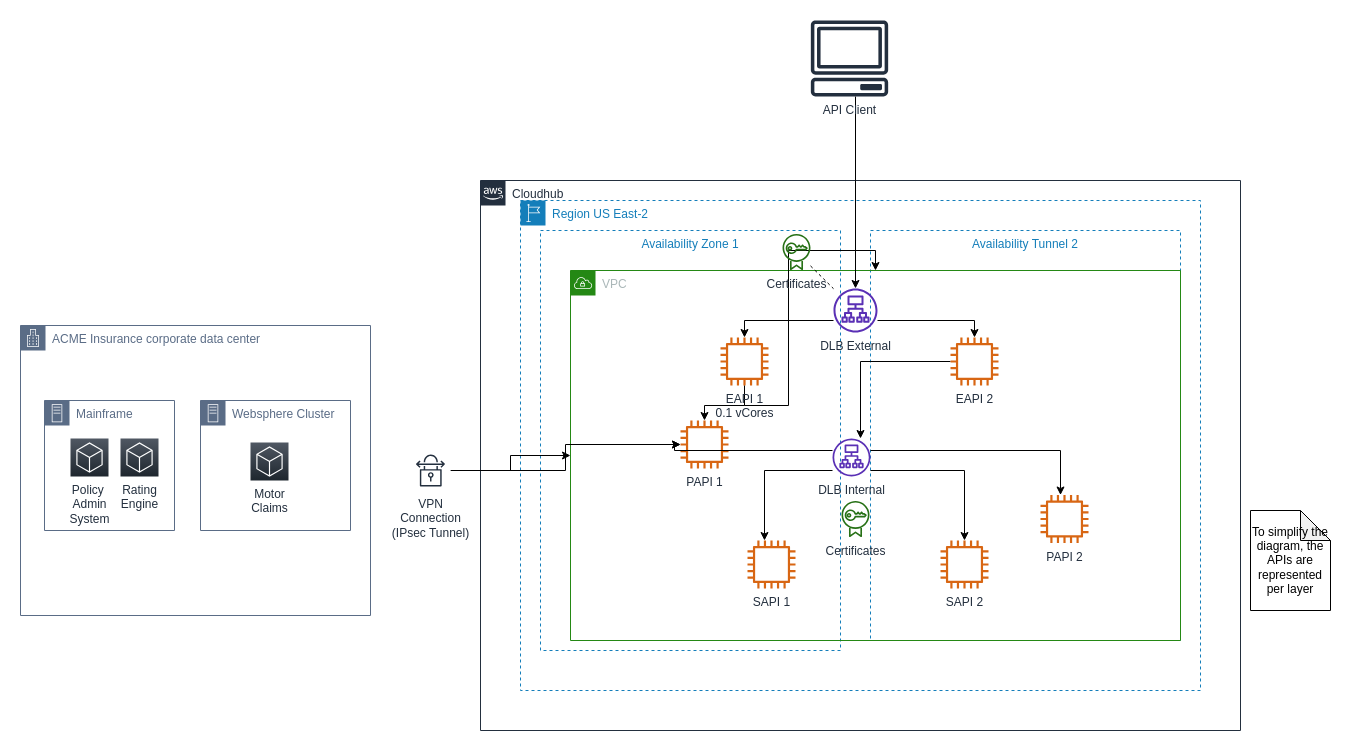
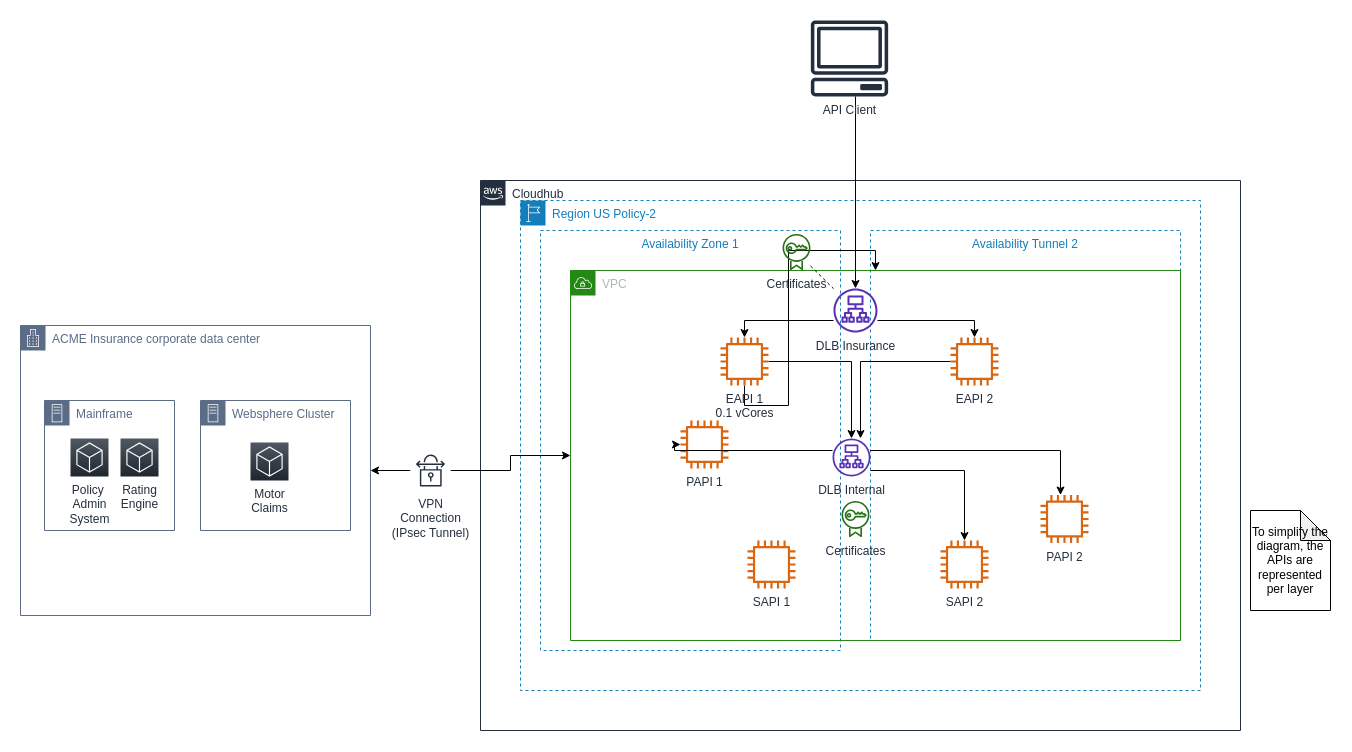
  <mxCell id="0" />
  <mxCell id="1" parent="0" />
  <mxCell id="2" value="Cloudhub" style="points=[[0,0],[0.25,0],[0.5,0],[0.75,0],[1,0],[1,0.25],[1,0.5],[1,0.75],[1,1],[0.75,1],[0.5,1],[0.25,1],[0,1],[0,0.75],[0,0.5],[0,0.25]];outlineConnect=0;gradientColor=none;html=1;whiteSpace=wrap;fontSize=12;fontStyle=0;shape=mxgraph.aws4.group;grIcon=mxgraph.aws4.group_aws_cloud_alt;strokeColor=#232F3E;fillColor=none;verticalAlign=top;align=left;spacingLeft=30;fontColor=#232F3E;dashed=0;" parent="1" vertex="1"><mxGeometry x="480" y="180" width="760" height="550" as="geometry" /></mxCell>
- <mxCell id="3" value="Region US East-2" style="points=[[0,0],[0.25,0],[0.5,0],[0.75,0],[1,0],[1,0.25],[1,0.5],[1,0.75],[1,1],[0.75,1],[0.5,1],[0.25,1],[0,1],[0,0.75],[0,0.5],[0,0.25]];outlineConnect=0;gradientColor=none;html=1;whiteSpace=wrap;fontSize=12;fontStyle=0;shape=mxgraph.aws4.group;grIcon=mxgraph.aws4.group_region;strokeColor=#147EBA;fillColor=none;verticalAlign=top;align=left;spacingLeft=30;fontColor=#147EBA;dashed=1;" parent="1" vertex="1"><mxGeometry x="520" width="680" height="490" as="geometry" y="200" /></mxCell>
+ <mxCell id="3" value="Region US Policy-2" style="points=[[0,0],[0.25,0],[0.5,0],[0.75,0],[1,0],[1,0.25],[1,0.5],[1,0.75],[1,1],[0.75,1],[0.5,1],[0.25,1],[0,1],[0,0.75],[0,0.5],[0,0.25]];outlineConnect=0;gradientColor=none;html=1;whiteSpace=wrap;fontSize=12;fontStyle=0;shape=mxgraph.aws4.group;grIcon=mxgraph.aws4.group_region;strokeColor=#147EBA;fillColor=none;verticalAlign=top;align=left;spacingLeft=30;fontColor=#147EBA;dashed=1;" parent="1" vertex="1"><mxGeometry x="520" width="680" height="490" as="geometry" y="200" /></mxCell>
  <mxCell id="4" value="Availability Zone 1" style="fillColor=none;strokeColor=#147EBA;dashed=1;verticalAlign=top;fontStyle=0;fontColor=#147EBA;" parent="1" vertex="1"><mxGeometry x="540" y="230" width="300" height="420" as="geometry" /></mxCell>
  <mxCell id="5" value="Availability Tunnel 2" style="fillColor=none;strokeColor=#147EBA;dashed=1;verticalAlign=top;fontStyle=0;fontColor=#147EBA;" parent="1" vertex="1"><mxGeometry x="870" y="230" width="310" height="410" as="geometry" /></mxCell>
  <mxCell id="6" value="VPC" style="points=[[0,0],[0.25,0],[0.5,0],[0.75,0],[1,0],[1,0.25],[1,0.5],[1,0.75],[1,1],[0.75,1],[0.5,1],[0.25,1],[0,1],[0,0.75],[0,0.5],[0,0.25]];outlineConnect=0;gradientColor=none;html=1;whiteSpace=wrap;fontSize=12;fontStyle=0;shape=mxgraph.aws4.group;grIcon=mxgraph.aws4.group_vpc;strokeColor=#248814;fillColor=none;verticalAlign=top;align=left;spacingLeft=30;fontColor=#AAB7B8;dashed=0;" parent="1" vertex="1"><mxGeometry x="570" y="270" width="610" height="370" as="geometry" /></mxCell>
- <mxCell id="7" style="edgeStyle=orthogonalEdgeStyle;rounded=0;orthogonalLoop=1;jettySize=auto;html=1;" parent="1" source="9" target="10" edge="1"><mxGeometry relative="1" as="geometry" /></mxCell>
+ <mxCell id="7" style="edgeStyle=orthogonalEdgeStyle;rounded=0;orthogonalLoop=1;jettySize=auto;html=1;" parent="1" source="9" target="23" edge="1"><mxGeometry relative="1" as="geometry" /></mxCell>
  <mxCell id="8" style="edgeStyle=orthogonalEdgeStyle;rounded=0;orthogonalLoop=1;jettySize=auto;html=1;" parent="1" source="9" target="6" edge="1"><mxGeometry relative="1" as="geometry" /></mxCell>
  <mxCell id="9" value="EAPI 1&lt;br&gt;0.1 vCores" style="outlineConnect=0;fontColor=#232F3E;gradientColor=none;fillColor=#D86613;strokeColor=none;dashed=0;verticalLabelPosition=bottom;verticalAlign=top;align=center;html=1;fontSize=12;fontStyle=0;aspect=fixed;pointerEvents=1;shape=mxgraph.aws4.instance2;" parent="1" vertex="1"><mxGeometry x="720" y="337.01" width="48" height="48" as="geometry" /></mxCell>
  <mxCell id="10" value="PAPI 1" style="outlineConnect=0;fontColor=#232F3E;gradientColor=none;fillColor=#D86613;strokeColor=none;dashed=0;verticalLabelPosition=bottom;verticalAlign=top;align=center;html=1;fontSize=12;fontStyle=0;aspect=fixed;pointerEvents=1;shape=mxgraph.aws4.instance2;" parent="1" vertex="1"><mxGeometry x="680" y="420" width="48" height="48" as="geometry" /></mxCell>
  <mxCell id="11" value="SAPI 1" style="outlineConnect=0;fontColor=#232F3E;gradientColor=none;fillColor=#D86613;strokeColor=none;dashed=0;verticalLabelPosition=bottom;verticalAlign=top;align=center;html=1;fontSize=12;fontStyle=0;aspect=fixed;pointerEvents=1;shape=mxgraph.aws4.instance2;" parent="1" vertex="1"><mxGeometry x="747" y="540" width="48" height="48" as="geometry" /></mxCell>
  <mxCell id="12" style="edgeStyle=orthogonalEdgeStyle;rounded=0;orthogonalLoop=1;jettySize=auto;html=1;" parent="1" source="13" target="23" edge="1"><mxGeometry relative="1" as="geometry"><Array as="points"><mxPoint x="860" y="361" /></Array></mxGeometry></mxCell>
  <mxCell id="13" value="EAPI 2" style="outlineConnect=0;fontColor=#232F3E;gradientColor=none;fillColor=#D86613;strokeColor=none;dashed=0;verticalLabelPosition=bottom;verticalAlign=top;align=center;html=1;fontSize=12;fontStyle=0;aspect=fixed;pointerEvents=1;shape=mxgraph.aws4.instance2;" parent="1" vertex="1"><mxGeometry x="950" y="337.01" width="48" height="48" as="geometry" /></mxCell>
  <mxCell id="14" value="PAPI 2" style="outlineConnect=0;fontColor=#232F3E;gradientColor=none;fillColor=#D86613;strokeColor=none;dashed=0;verticalLabelPosition=bottom;verticalAlign=top;align=center;html=1;fontSize=12;fontStyle=0;aspect=fixed;pointerEvents=1;shape=mxgraph.aws4.instance2;" parent="1" vertex="1"><mxGeometry x="1040" y="494.51" width="48" height="48" as="geometry" /></mxCell>
  <mxCell id="15" value="SAPI 2" style="outlineConnect=0;fontColor=#232F3E;gradientColor=none;fillColor=#D86613;strokeColor=none;dashed=0;verticalLabelPosition=bottom;verticalAlign=top;align=center;html=1;fontSize=12;fontStyle=0;aspect=fixed;pointerEvents=1;shape=mxgraph.aws4.instance2;" parent="1" vertex="1"><mxGeometry x="940" y="540" width="48" height="48" as="geometry" /></mxCell>
  <mxCell id="16" style="edgeStyle=orthogonalEdgeStyle;rounded=0;orthogonalLoop=1;jettySize=auto;html=1;" parent="1" source="18" target="9" edge="1"><mxGeometry relative="1" as="geometry"><Array as="points"><mxPoint x="744" y="320" /></Array></mxGeometry></mxCell>
  <mxCell id="17" value="" style="edgeStyle=orthogonalEdgeStyle;rounded=0;orthogonalLoop=1;jettySize=auto;html=1;" parent="1" source="18" target="13" edge="1"><mxGeometry relative="1" as="geometry"><Array as="points"><mxPoint x="974" y="320" /></Array></mxGeometry></mxCell>
- <mxCell id="18" value="DLB External" style="outlineConnect=0;fontColor=#232F3E;gradientColor=none;fillColor=#5A30B5;strokeColor=none;dashed=0;verticalLabelPosition=bottom;verticalAlign=top;align=center;html=1;fontSize=12;fontStyle=0;aspect=fixed;pointerEvents=1;shape=mxgraph.aws4.application_load_balancer;" parent="1" vertex="1"><mxGeometry x="833" y="287.99" width="44" height="44" as="geometry" /></mxCell>
+ <mxCell id="18" value="DLB Insurance" style="outlineConnect=0;fontColor=#232F3E;gradientColor=none;fillColor=#5A30B5;strokeColor=none;dashed=0;verticalLabelPosition=bottom;verticalAlign=top;align=center;html=1;fontSize=12;fontStyle=0;aspect=fixed;pointerEvents=1;shape=mxgraph.aws4.application_load_balancer;" parent="1" vertex="1"><mxGeometry x="833" y="287.99" width="44" height="44" as="geometry" /></mxCell>
  <mxCell id="19" style="edgeStyle=orthogonalEdgeStyle;rounded=0;orthogonalLoop=1;jettySize=auto;html=1;" parent="1" source="23" target="10" edge="1"><mxGeometry relative="1" as="geometry"><Array as="points"><mxPoint x="674" y="450" /></Array></mxGeometry></mxCell>
- <mxCell id="20" style="edgeStyle=orthogonalEdgeStyle;rounded=0;orthogonalLoop=1;jettySize=auto;html=1;" parent="1" source="23" target="11" edge="1"><mxGeometry relative="1" as="geometry"><Array as="points"><mxPoint x="764" y="470" /></Array></mxGeometry></mxCell>
  <mxCell id="21" style="edgeStyle=orthogonalEdgeStyle;rounded=0;orthogonalLoop=1;jettySize=auto;html=1;" parent="1" source="23" target="14" edge="1"><mxGeometry relative="1" as="geometry"><Array as="points"><mxPoint x="1060" y="450" /><mxPoint x="1060" y="500" /><mxPoint x="1064" y="500" /></Array></mxGeometry></mxCell>
  <mxCell id="22" style="edgeStyle=orthogonalEdgeStyle;rounded=0;orthogonalLoop=1;jettySize=auto;html=1;" parent="1" source="23" target="15" edge="1"><mxGeometry relative="1" as="geometry"><Array as="points"><mxPoint x="964" y="470" /></Array></mxGeometry></mxCell>
  <mxCell id="23" value="DLB Internal" style="outlineConnect=0;fontColor=#232F3E;gradientColor=none;fillColor=#5A30B5;strokeColor=none;dashed=0;verticalLabelPosition=bottom;verticalAlign=top;align=center;html=1;fontSize=12;fontStyle=0;aspect=fixed;pointerEvents=1;shape=mxgraph.aws4.application_load_balancer;" parent="1" vertex="1"><mxGeometry x="832" y="438" width="38" height="38" as="geometry" /></mxCell>
  <mxCell id="24" value="ACME Insurance corporate data center" style="points=[[0,0],[0.25,0],[0.5,0],[0.75,0],[1,0],[1,0.25],[1,0.5],[1,0.75],[1,1],[0.75,1],[0.5,1],[0.25,1],[0,1],[0,0.75],[0,0.5],[0,0.25]];outlineConnect=0;gradientColor=none;html=1;whiteSpace=wrap;fontSize=12;fontStyle=0;shape=mxgraph.aws4.group;grIcon=mxgraph.aws4.group_corporate_data_center;strokeColor=#5A6C86;fillColor=none;verticalAlign=top;align=left;spacingLeft=30;fontColor=#5A6C86;dashed=0;" parent="1" vertex="1"><mxGeometry x="20" y="325" width="350" height="290" as="geometry" /></mxCell>
  <mxCell id="25" style="edgeStyle=orthogonalEdgeStyle;rounded=0;orthogonalLoop=1;jettySize=auto;html=1;exitX=0.5;exitY=1;exitDx=0;exitDy=0;" parent="1" source="5" target="5" edge="1"><mxGeometry relative="1" as="geometry" /></mxCell>
- <mxCell id="26" style="edgeStyle=orthogonalEdgeStyle;rounded=0;orthogonalLoop=1;jettySize=auto;html=1;" parent="1" source="28" target="10" edge="1"><mxGeometry relative="1" as="geometry" /></mxCell>
+ <mxCell id="26" style="edgeStyle=orthogonalEdgeStyle;rounded=0;orthogonalLoop=1;jettySize=auto;html=1;" parent="1" source="28" target="24" edge="1"><mxGeometry relative="1" as="geometry" /></mxCell>
  <mxCell id="27" style="edgeStyle=orthogonalEdgeStyle;rounded=0;orthogonalLoop=1;jettySize=auto;html=1;" parent="1" source="28" target="6" edge="1"><mxGeometry relative="1" as="geometry" /></mxCell>
  <mxCell id="28" value="VPN&lt;br&gt;Connection &lt;br&gt;(IPsec Tunnel)" style="outlineConnect=0;fontColor=#232F3E;gradientColor=none;strokeColor=#232F3E;fillColor=#ffffff;dashed=0;verticalLabelPosition=bottom;verticalAlign=top;align=center;html=1;fontSize=12;fontStyle=0;aspect=fixed;shape=mxgraph.aws4.resourceIcon;resIcon=mxgraph.aws4.vpn_connection;" parent="1" vertex="1"><mxGeometry x="410" y="450" width="40" height="40" as="geometry" /></mxCell>
  <mxCell id="29" style="edgeStyle=orthogonalEdgeStyle;rounded=0;orthogonalLoop=1;jettySize=auto;html=1;" parent="1" source="30" target="18" edge="1"><mxGeometry relative="1" as="geometry"><Array as="points"><mxPoint x="855" y="180" /><mxPoint x="855" y="180" /></Array></mxGeometry></mxCell>
  <mxCell id="30" value="API Client" style="outlineConnect=0;fontColor=#232F3E;gradientColor=none;fillColor=#232F3E;strokeColor=none;dashed=0;verticalLabelPosition=bottom;verticalAlign=top;align=center;html=1;fontSize=12;fontStyle=0;aspect=fixed;pointerEvents=1;shape=mxgraph.aws4.client;" parent="1" vertex="1"><mxGeometry x="810" y="20" width="78" height="76" as="geometry" /></mxCell>
  <mxCell id="31" value="Certificates" style="outlineConnect=0;fontColor=#232F3E;gradientColor=none;fillColor=#277116;strokeColor=none;dashed=0;verticalLabelPosition=bottom;verticalAlign=top;align=center;html=1;fontSize=12;fontStyle=0;aspect=fixed;pointerEvents=1;shape=mxgraph.aws4.certificate_manager;" parent="1" vertex="1"><mxGeometry x="782" y="232.99" width="28" height="37.01" as="geometry" /></mxCell>
  <mxCell id="32" value="Mainframe" style="points=[[0,0],[0.25,0],[0.5,0],[0.75,0],[1,0],[1,0.25],[1,0.5],[1,0.75],[1,1],[0.75,1],[0.5,1],[0.25,1],[0,1],[0,0.75],[0,0.5],[0,0.25]];outlineConnect=0;gradientColor=none;html=1;whiteSpace=wrap;fontSize=12;fontStyle=0;shape=mxgraph.aws4.group;grIcon=mxgraph.aws4.group_on_premise;strokeColor=#5A6C86;fillColor=none;verticalAlign=top;align=left;spacingLeft=30;fontColor=#5A6C86;dashed=0;" parent="1" vertex="1"><mxGeometry x="44" y="400" width="130" height="130" as="geometry" /></mxCell>
  <mxCell id="33" value="Policy&amp;nbsp;&lt;br&gt;Admin&lt;br&gt;System" style="points=[[0,0,0],[0.25,0,0],[0.5,0,0],[0.75,0,0],[1,0,0],[0,1,0],[0.25,1,0],[0.5,1,0],[0.75,1,0],[1,1,0],[0,0.25,0],[0,0.5,0],[0,0.75,0],[1,0.25,0],[1,0.5,0],[1,0.75,0]];gradientDirection=north;outlineConnect=0;fontColor=#232F3E;gradientColor=#505863;fillColor=#1E262E;strokeColor=#ffffff;dashed=0;verticalLabelPosition=bottom;verticalAlign=top;align=center;html=1;fontSize=12;fontStyle=0;aspect=fixed;shape=mxgraph.aws4.resourceIcon;resIcon=mxgraph.aws4.general;" parent="1" vertex="1"><mxGeometry x="70" y="438" width="38" height="38" as="geometry" /></mxCell>
  <mxCell id="34" value="Rating&lt;br&gt;Engine" style="points=[[0,0,0],[0.25,0,0],[0.5,0,0],[0.75,0,0],[1,0,0],[0,1,0],[0.25,1,0],[0.5,1,0],[0.75,1,0],[1,1,0],[0,0.25,0],[0,0.5,0],[0,0.75,0],[1,0.25,0],[1,0.5,0],[1,0.75,0]];gradientDirection=north;outlineConnect=0;fontColor=#232F3E;gradientColor=#505863;fillColor=#1E262E;strokeColor=#ffffff;dashed=0;verticalLabelPosition=bottom;verticalAlign=top;align=center;html=1;fontSize=12;fontStyle=0;aspect=fixed;shape=mxgraph.aws4.resourceIcon;resIcon=mxgraph.aws4.general;" parent="1" vertex="1"><mxGeometry x="120" y="438" width="38" height="38" as="geometry" /></mxCell>
  <mxCell id="35" value="Websphere Cluster" style="points=[[0,0],[0.25,0],[0.5,0],[0.75,0],[1,0],[1,0.25],[1,0.5],[1,0.75],[1,1],[0.75,1],[0.5,1],[0.25,1],[0,1],[0,0.75],[0,0.5],[0,0.25]];outlineConnect=0;gradientColor=none;html=1;whiteSpace=wrap;fontSize=12;fontStyle=0;shape=mxgraph.aws4.group;grIcon=mxgraph.aws4.group_on_premise;strokeColor=#5A6C86;fillColor=none;verticalAlign=top;align=left;spacingLeft=30;fontColor=#5A6C86;dashed=0;" parent="1" vertex="1"><mxGeometry x="200" y="400" width="150" height="130" as="geometry" /></mxCell>
  <mxCell id="36" value="Motor&lt;br&gt;Claims" style="points=[[0,0,0],[0.25,0,0],[0.5,0,0],[0.75,0,0],[1,0,0],[0,1,0],[0.25,1,0],[0.5,1,0],[0.75,1,0],[1,1,0],[0,0.25,0],[0,0.5,0],[0,0.75,0],[1,0.25,0],[1,0.5,0],[1,0.75,0]];gradientDirection=north;outlineConnect=0;fontColor=#232F3E;gradientColor=#505863;fillColor=#1E262E;strokeColor=#ffffff;dashed=0;verticalLabelPosition=bottom;verticalAlign=top;align=center;html=1;fontSize=12;fontStyle=0;aspect=fixed;shape=mxgraph.aws4.resourceIcon;resIcon=mxgraph.aws4.general;" parent="1" vertex="1"><mxGeometry x="250" y="442" width="38" height="38" as="geometry" /></mxCell>
  <mxCell id="37" value="" style="endArrow=none;dashed=1;html=1;rounded=0;" parent="1" source="31" target="18" edge="1"><mxGeometry width="50" height="50" relative="1" as="geometry"><mxPoint x="780" y="260" as="sourcePoint" /><mxPoint x="830" y="210" as="targetPoint" /></mxGeometry></mxCell>
  <mxCell id="38" value="To simplify the diagram, the APIs are represented per layer" style="shape=note;whiteSpace=wrap;html=1;backgroundOutline=1;darkOpacity=0.05;" parent="1" vertex="1"><mxGeometry x="1250" y="510" width="80" height="100" as="geometry" /></mxCell>
  <mxCell id="39" value="Certificates" style="outlineConnect=0;fontColor=#232F3E;gradientColor=none;fillColor=#277116;strokeColor=none;dashed=0;verticalLabelPosition=bottom;verticalAlign=top;align=center;html=1;fontSize=12;fontStyle=0;aspect=fixed;pointerEvents=1;shape=mxgraph.aws4.certificate_manager;" parent="1" vertex="1"><mxGeometry x="841" y="500" width="28" height="37.01" as="geometry" /></mxCell>
